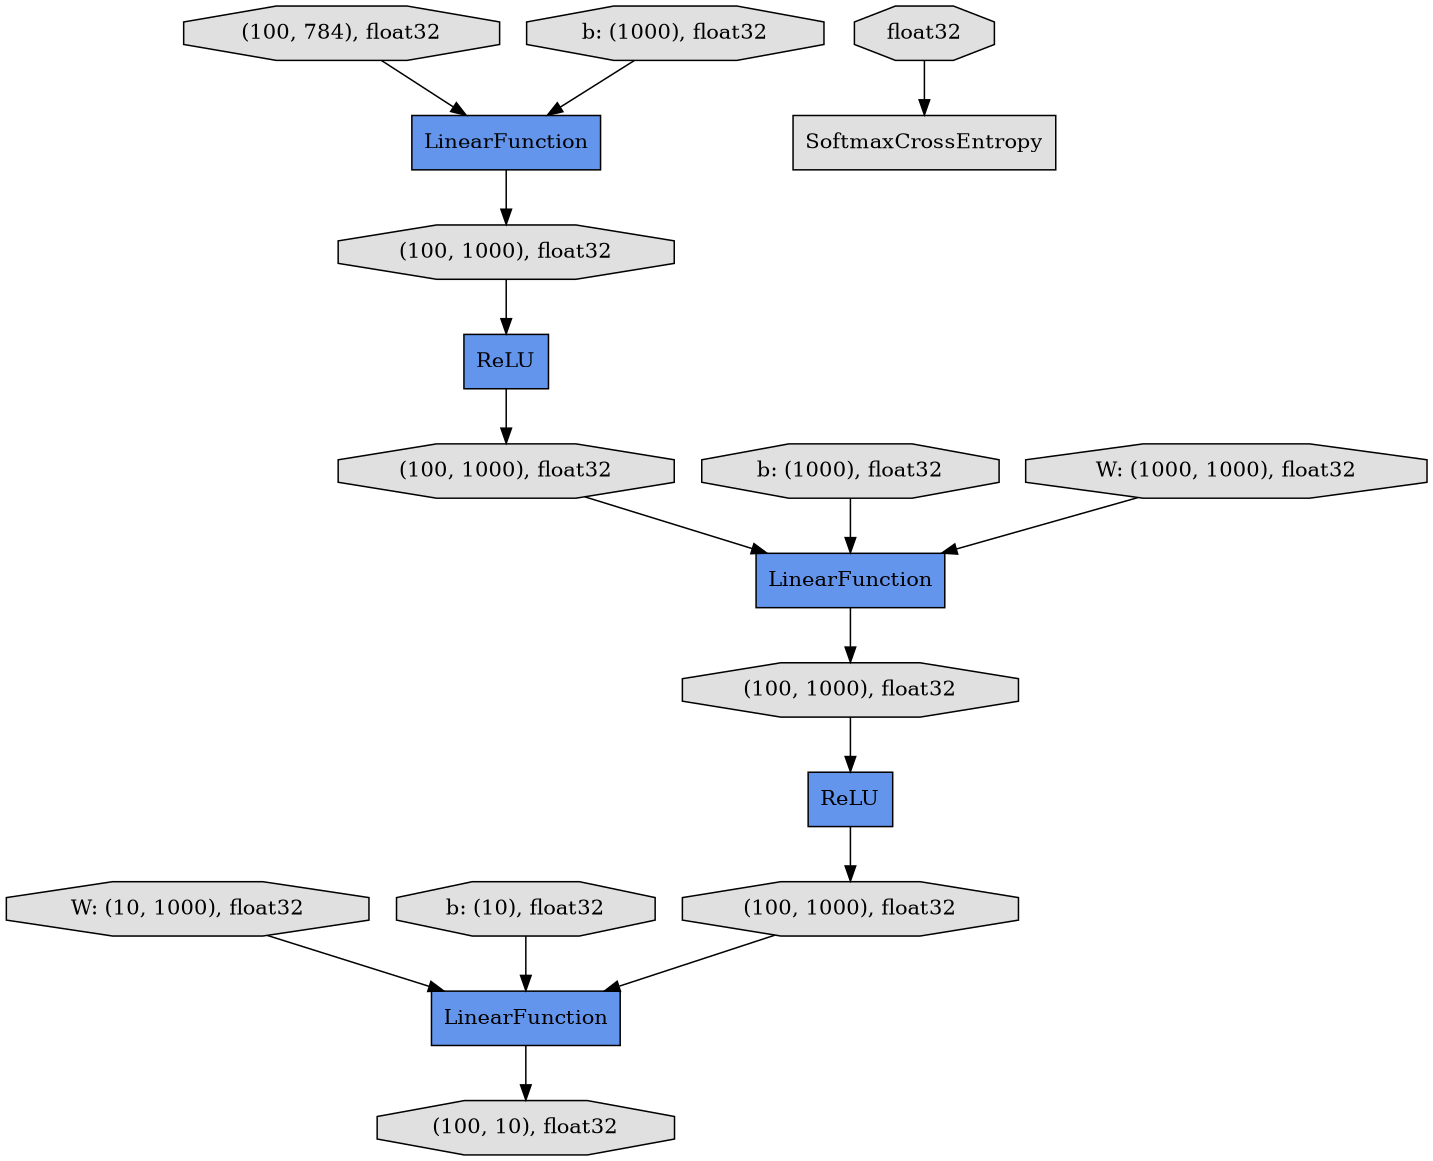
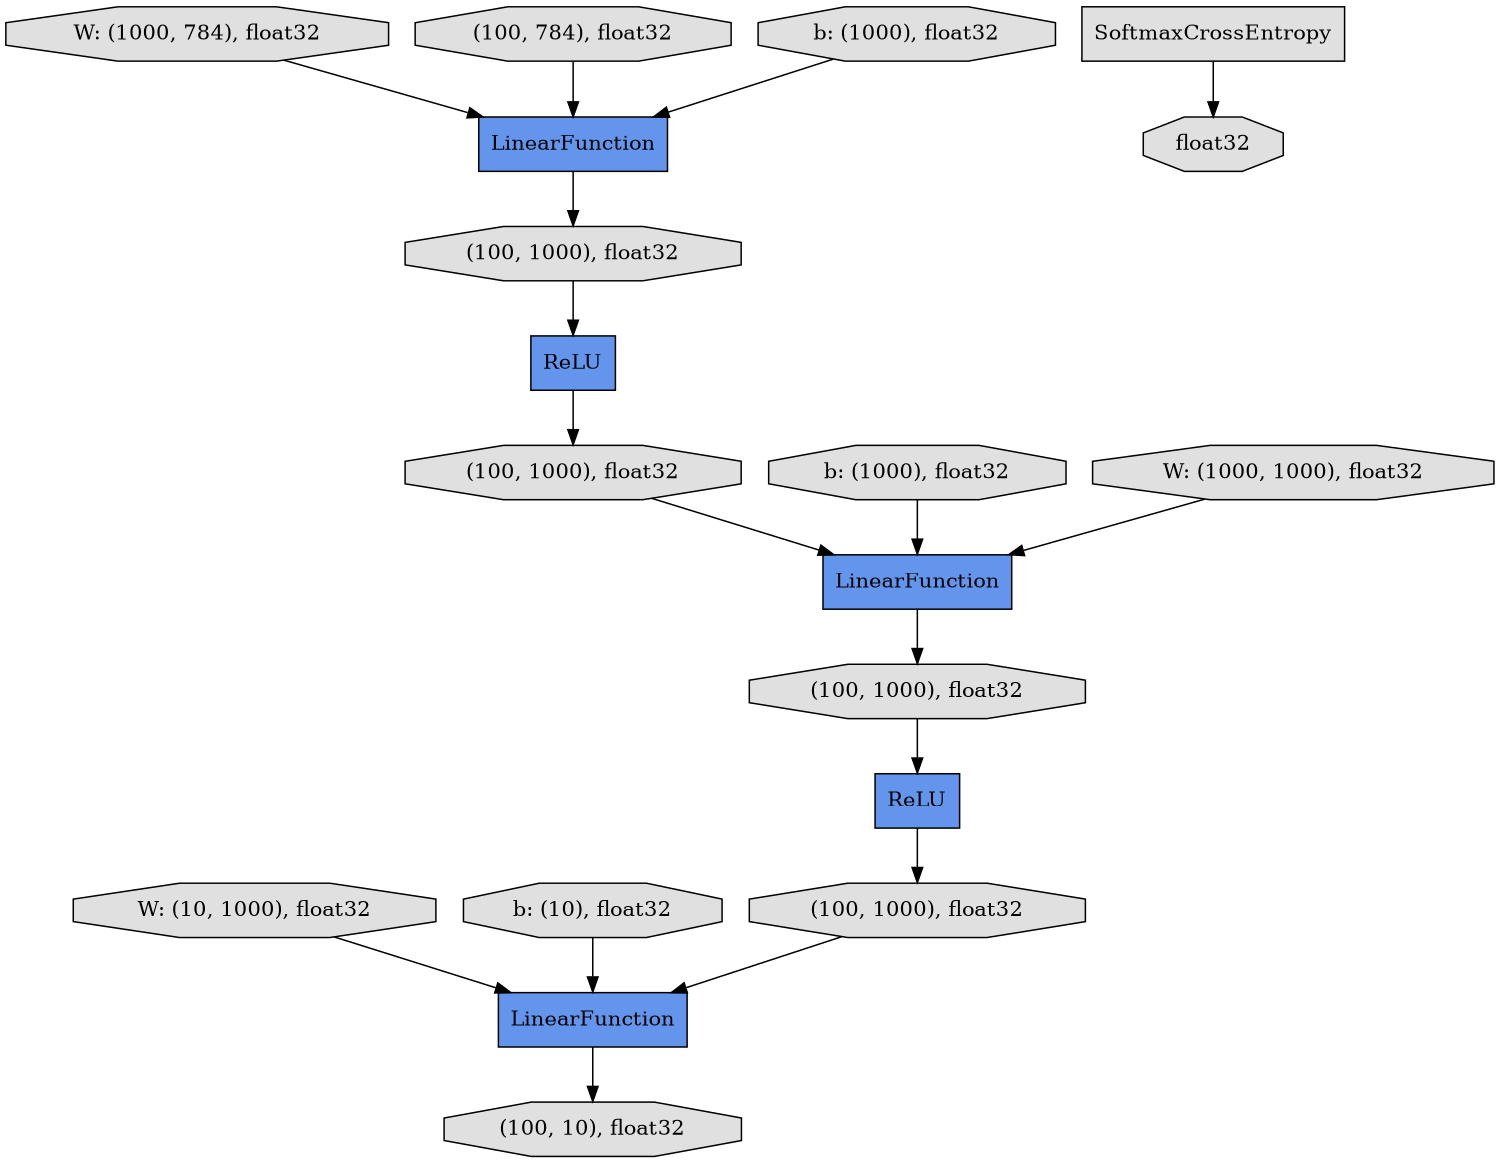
  digraph {
    rankdir=TB
    node [fillcolor="#E0E0E0" shape=octagon style=filled]
    n1 [fillcolor="#6495ED" label=LinearFunction shape=record]
    n2 [label="(100, 1000), float32"]
    n3 [fillcolor="#6495ED" label=ReLU shape=record]
    n4 [fillcolor="#6495ED" label=LinearFunction shape=record]
    n5 [label="(100, 10), float32"]
    n6 [fillcolor="#6495ED" label=LinearFunction shape=record]
    n7 [label="(100, 1000), float32"]
    n8 [fillcolor="#6495ED" label=ReLU shape=record]
+   n9 [label="W: (1000, 784), float32"]
    n10 [label="W: (10, 1000), float32"]
    n11 [label=SoftmaxCrossEntropy shape=record]
    n12 [label=float32]
    n13 [label="(100, 1000), float32"]
    n14 [label="b: (1000), float32"]
    n15 [label="(100, 784), float32"]
    n16 [label="b: (1000), float32"]
    n17 [label="(100, 1000), float32"]
    n18 [label="b: (10), float32"]
    n19 [label="W: (1000, 1000), float32"]
    n1 -> n2
    n2 -> n3
    n3 -> n17
    n4 -> n5
    n6 -> n7
    n7 -> n8
    n8 -> n13
+   n9 -> n6
    n10 -> n4
-   n12 -> n11
+   n11 -> n12
    n13 -> n1
    n14 -> n1
    n15 -> n6
    n16 -> n6
    n17 -> n4
    n18 -> n4
    n19 -> n1
  }
